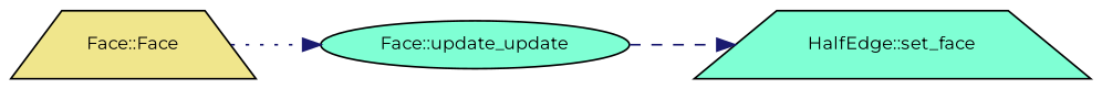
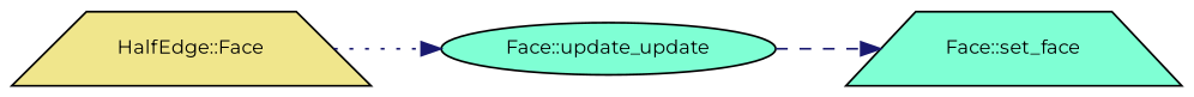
  digraph {
    fontname=Montserrat
    rankdir=LR
    node [color=black fillcolor=aquamarine fontname=Montserrat fontsize=10 shape=trapezium style=filled]
    edge [color=midnightblue fontname=Montserrat fontsize=10 labelfontname=Helvetica labelfontsize=10]
-   n1 [fillcolor=khaki fontcolor=black height=0.2 label="Face::Face" width=0.4]
+   n1 [fillcolor=khaki fontcolor=black height=0.2 label="HalfEdge::Face" width=0.4]
    n2 [height=0.2 label="Face::update_update" shape=ellipse width=0.4]
-   n3 [height=0.2 label="HalfEdge::set_face" width=0.4]
+   n3 [height=0.2 label="Face::set_face" width=0.4]
    n1 -> n2 [style=dotted]
    n2 -> n3 [style=dashed]
  }
